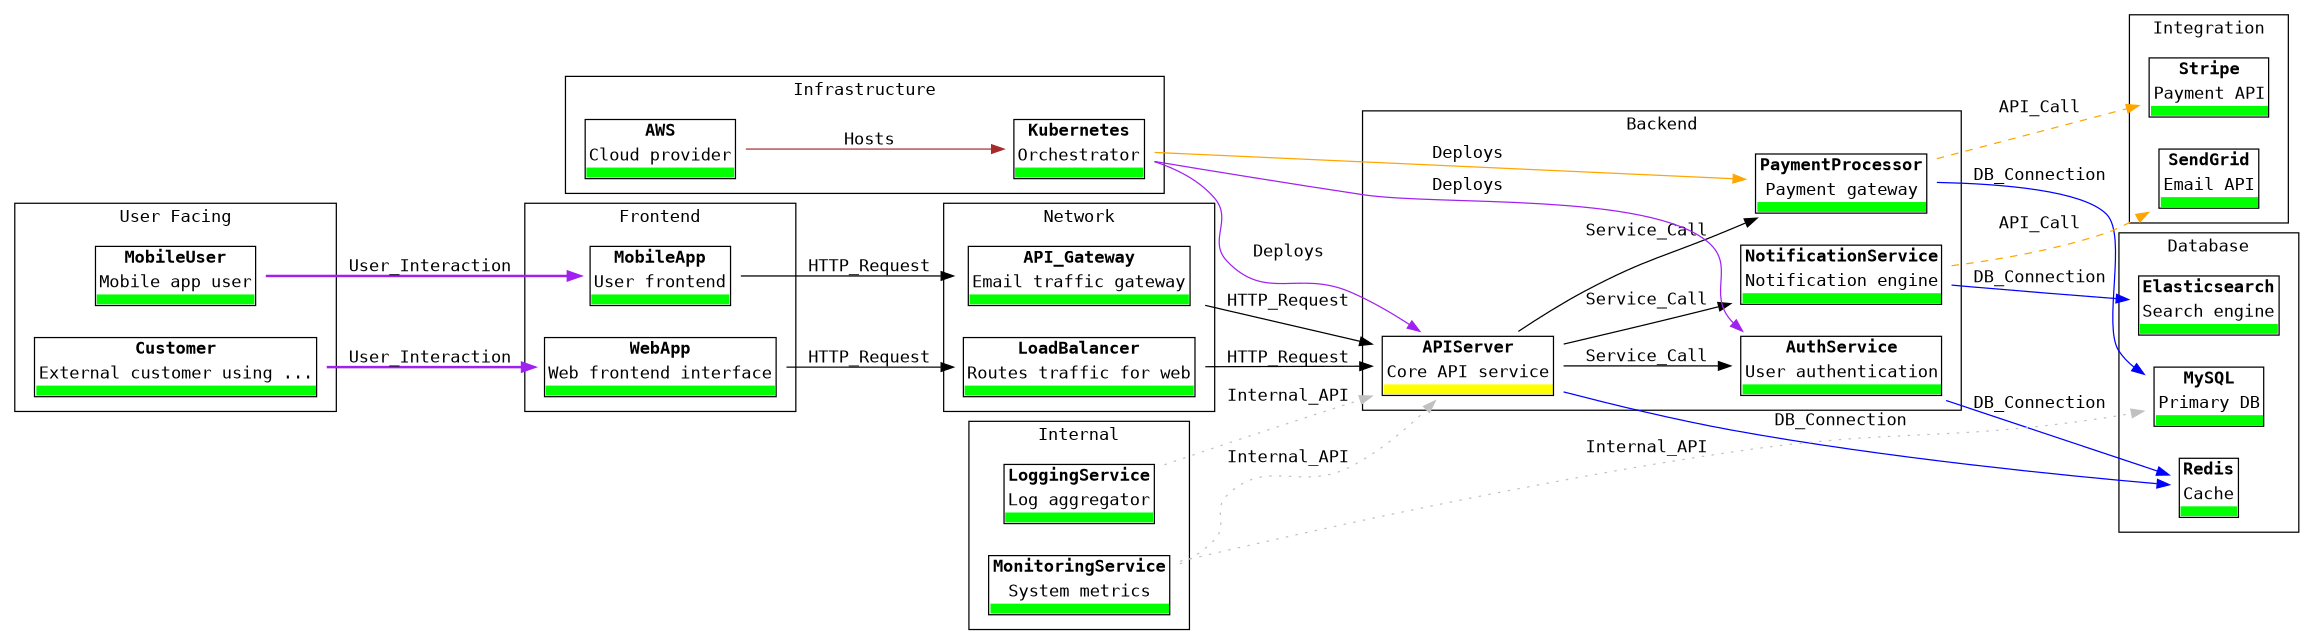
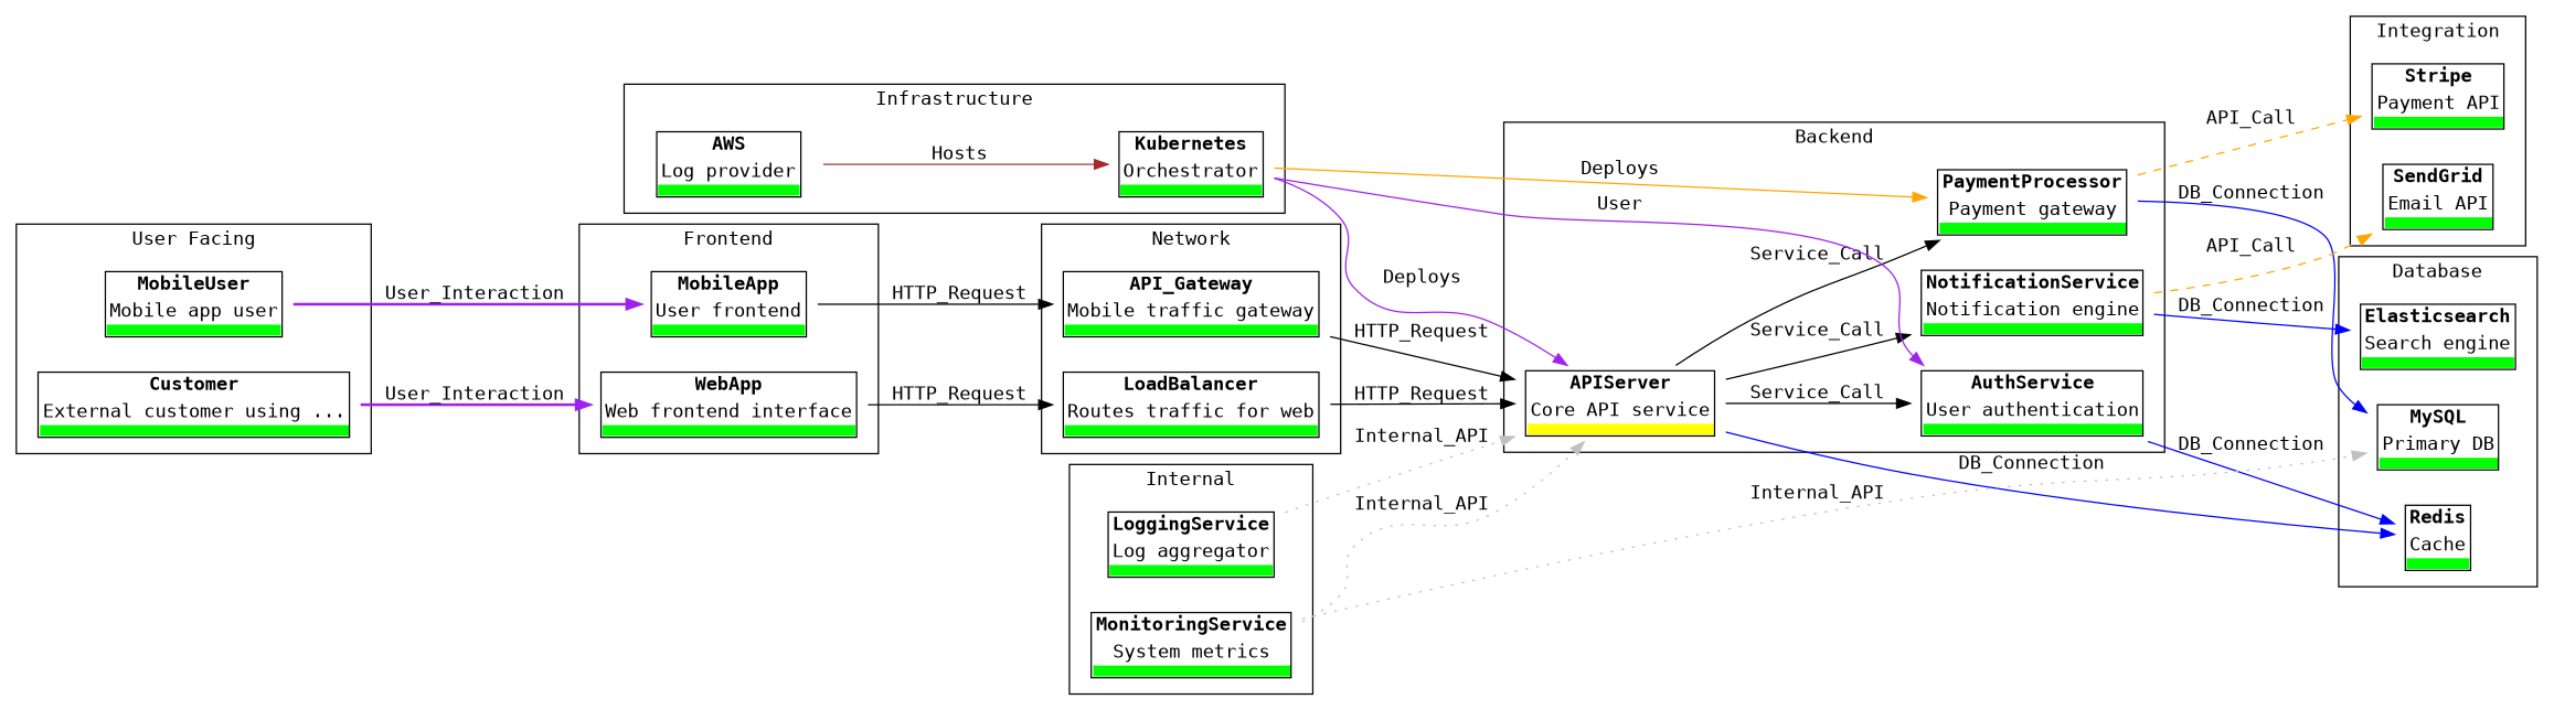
  digraph {
    fontname="DejaVu Sans Mono"
    rankdir=LR
    node [fontname="DejaVu Sans Mono" shape=plaintext]
    edge [color=black fontname="DejaVu Sans Mono"]
    n1 [label=<       <TABLE BORDER="1" CELLBORDER="0" CELLSPACING="0">         <TR><TD><B>Customer</B></TD></TR>         <TR><TD>External customer using ...</TD></TR>         <TR><TD BGCOLOR="green" HEIGHT="8"></TD></TR>       </TABLE>     >]
    n2 [label=<       <TABLE BORDER="1" CELLBORDER="0" CELLSPACING="0">         <TR><TD><B>MobileUser</B></TD></TR>         <TR><TD>Mobile app user</TD></TR>         <TR><TD BGCOLOR="green" HEIGHT="8"></TD></TR>       </TABLE>     >]
    n3 [label=<       <TABLE BORDER="1" CELLBORDER="0" CELLSPACING="0">         <TR><TD><B>WebApp</B></TD></TR>         <TR><TD>Web frontend interface</TD></TR>         <TR><TD BGCOLOR="green" HEIGHT="8"></TD></TR>       </TABLE>     >]
    n4 [label=<       <TABLE BORDER="1" CELLBORDER="0" CELLSPACING="0">         <TR><TD><B>MobileApp</B></TD></TR>         <TR><TD>User frontend</TD></TR>         <TR><TD BGCOLOR="green" HEIGHT="8"></TD></TR>       </TABLE>     >]
    n5 [label=<       <TABLE BORDER="1" CELLBORDER="0" CELLSPACING="0">         <TR><TD><B>LoadBalancer</B></TD></TR>         <TR><TD>Routes traffic for web</TD></TR>         <TR><TD BGCOLOR="green" HEIGHT="8"></TD></TR>       </TABLE>     >]
-   n6 [label=<       <TABLE BORDER="1" CELLBORDER="0" CELLSPACING="0">         <TR><TD><B>API_Gateway</B></TD></TR>         <TR><TD>Email traffic gateway</TD></TR>         <TR><TD BGCOLOR="green" HEIGHT="8"></TD></TR>       </TABLE>     >]
+   n6 [label=<       <TABLE BORDER="1" CELLBORDER="0" CELLSPACING="0">         <TR><TD><B>API_Gateway</B></TD></TR>         <TR><TD>Mobile traffic gateway</TD></TR>         <TR><TD BGCOLOR="green" HEIGHT="8"></TD></TR>       </TABLE>     >]
    n7 [label=<       <TABLE BORDER="1" CELLBORDER="0" CELLSPACING="0">         <TR><TD><B>APIServer</B></TD></TR>         <TR><TD>Core API service</TD></TR>         <TR><TD BGCOLOR="yellow" HEIGHT="8"></TD></TR>       </TABLE>     >]
    n8 [label=<       <TABLE BORDER="1" CELLBORDER="0" CELLSPACING="0">         <TR><TD><B>AuthService</B></TD></TR>         <TR><TD>User authentication</TD></TR>         <TR><TD BGCOLOR="green" HEIGHT="8"></TD></TR>       </TABLE>     >]
    n9 [label=<       <TABLE BORDER="1" CELLBORDER="0" CELLSPACING="0">         <TR><TD><B>PaymentProcessor</B></TD></TR>         <TR><TD>Payment gateway</TD></TR>         <TR><TD BGCOLOR="green" HEIGHT="8"></TD></TR>       </TABLE>     >]
    n10 [label=<       <TABLE BORDER="1" CELLBORDER="0" CELLSPACING="0">         <TR><TD><B>NotificationService</B></TD></TR>         <TR><TD>Notification engine</TD></TR>         <TR><TD BGCOLOR="green" HEIGHT="8"></TD></TR>       </TABLE>     >]
    n11 [label=<       <TABLE BORDER="1" CELLBORDER="0" CELLSPACING="0">         <TR><TD><B>MySQL</B></TD></TR>         <TR><TD>Primary DB</TD></TR>         <TR><TD BGCOLOR="green" HEIGHT="8"></TD></TR>       </TABLE>     >]
    n12 [label=<       <TABLE BORDER="1" CELLBORDER="0" CELLSPACING="0">         <TR><TD><B>Redis</B></TD></TR>         <TR><TD>Cache</TD></TR>         <TR><TD BGCOLOR="green" HEIGHT="8"></TD></TR>       </TABLE>     >]
    n13 [label=<       <TABLE BORDER="1" CELLBORDER="0" CELLSPACING="0">         <TR><TD><B>Elasticsearch</B></TD></TR>         <TR><TD>Search engine</TD></TR>         <TR><TD BGCOLOR="green" HEIGHT="8"></TD></TR>       </TABLE>     >]
    n14 [label=<       <TABLE BORDER="1" CELLBORDER="0" CELLSPACING="0">         <TR><TD><B>Stripe</B></TD></TR>         <TR><TD>Payment API</TD></TR>         <TR><TD BGCOLOR="green" HEIGHT="8"></TD></TR>       </TABLE>     >]
    n15 [label=<       <TABLE BORDER="1" CELLBORDER="0" CELLSPACING="0">         <TR><TD><B>SendGrid</B></TD></TR>         <TR><TD>Email API</TD></TR>         <TR><TD BGCOLOR="green" HEIGHT="8"></TD></TR>       </TABLE>     >]
    n16 [label=<       <TABLE BORDER="1" CELLBORDER="0" CELLSPACING="0">         <TR><TD><B>LoggingService</B></TD></TR>         <TR><TD>Log aggregator</TD></TR>         <TR><TD BGCOLOR="green" HEIGHT="8"></TD></TR>       </TABLE>     >]
    n17 [label=<       <TABLE BORDER="1" CELLBORDER="0" CELLSPACING="0">         <TR><TD><B>MonitoringService</B></TD></TR>         <TR><TD>System metrics</TD></TR>         <TR><TD BGCOLOR="green" HEIGHT="8"></TD></TR>       </TABLE>     >]
    n18 [label=<       <TABLE BORDER="1" CELLBORDER="0" CELLSPACING="0">         <TR><TD><B>Kubernetes</B></TD></TR>         <TR><TD>Orchestrator</TD></TR>         <TR><TD BGCOLOR="green" HEIGHT="8"></TD></TR>       </TABLE>     >]
-   n19 [label=<       <TABLE BORDER="1" CELLBORDER="0" CELLSPACING="0">         <TR><TD><B>AWS</B></TD></TR>         <TR><TD>Cloud provider</TD></TR>         <TR><TD BGCOLOR="green" HEIGHT="8"></TD></TR>       </TABLE>     >]
+   n19 [label=<       <TABLE BORDER="1" CELLBORDER="0" CELLSPACING="0">         <TR><TD><B>AWS</B></TD></TR>         <TR><TD>Log provider</TD></TR>         <TR><TD BGCOLOR="green" HEIGHT="8"></TD></TR>       </TABLE>     >]
    subgraph cluster_1 {
      label="User Facing"
      n1
      n2
    }
    subgraph cluster_2 {
      label=Frontend
      n3
      n4
    }
    subgraph cluster_3 {
      label=Network
      n5
      n6
    }
    subgraph cluster_4 {
      label=Backend
      n7
      n8
      n9
      n10
    }
    subgraph cluster_5 {
      label=Database
      n11
      n12
      n13
    }
    subgraph cluster_6 {
      label=Integration
      n14
      n15
    }
    subgraph cluster_7 {
      label=Internal
      n16
      n17
    }
    subgraph cluster_8 {
      label=Infrastructure
      n18
      n19
    }
    n1 -> n3 [color=purple label=User_Interaction style=bold]
    n2 -> n4 [color=purple label=User_Interaction style=bold]
    n3 -> n5 [label=HTTP_Request]
    n4 -> n6 [label=HTTP_Request]
    n5 -> n7 [label=HTTP_Request]
    n6 -> n7 [label=HTTP_Request]
    n7 -> n8 [label=Service_Call]
    n7 -> n9 [label=Service_Call]
    n7 -> n10 [label=Service_Call]
    n7 -> n12 [color=blue label=DB_Connection]
    n8 -> n12 [color=blue label=DB_Connection]
    n9 -> n11 [color=blue label=DB_Connection]
    n9 -> n14 [color=orange label=API_Call style=dashed]
    n10 -> n13 [color=blue label=DB_Connection]
    n10 -> n15 [color=orange label=API_Call style=dashed]
    n16 -> n7 [color=gray label=Internal_API style=dotted]
    n17 -> n7 [color=gray label=Internal_API style=dotted]
    n17 -> n11 [color=gray label=Internal_API style=dotted]
    n18 -> n7 [color=purple label=Deploys]
-   n18 -> n8 [color=purple label=Deploys]
+   n18 -> n8 [color=purple label=User]
    n18 -> n9 [color=orange label=Deploys]
    n19 -> n18 [color=brown label=Hosts]
  }
